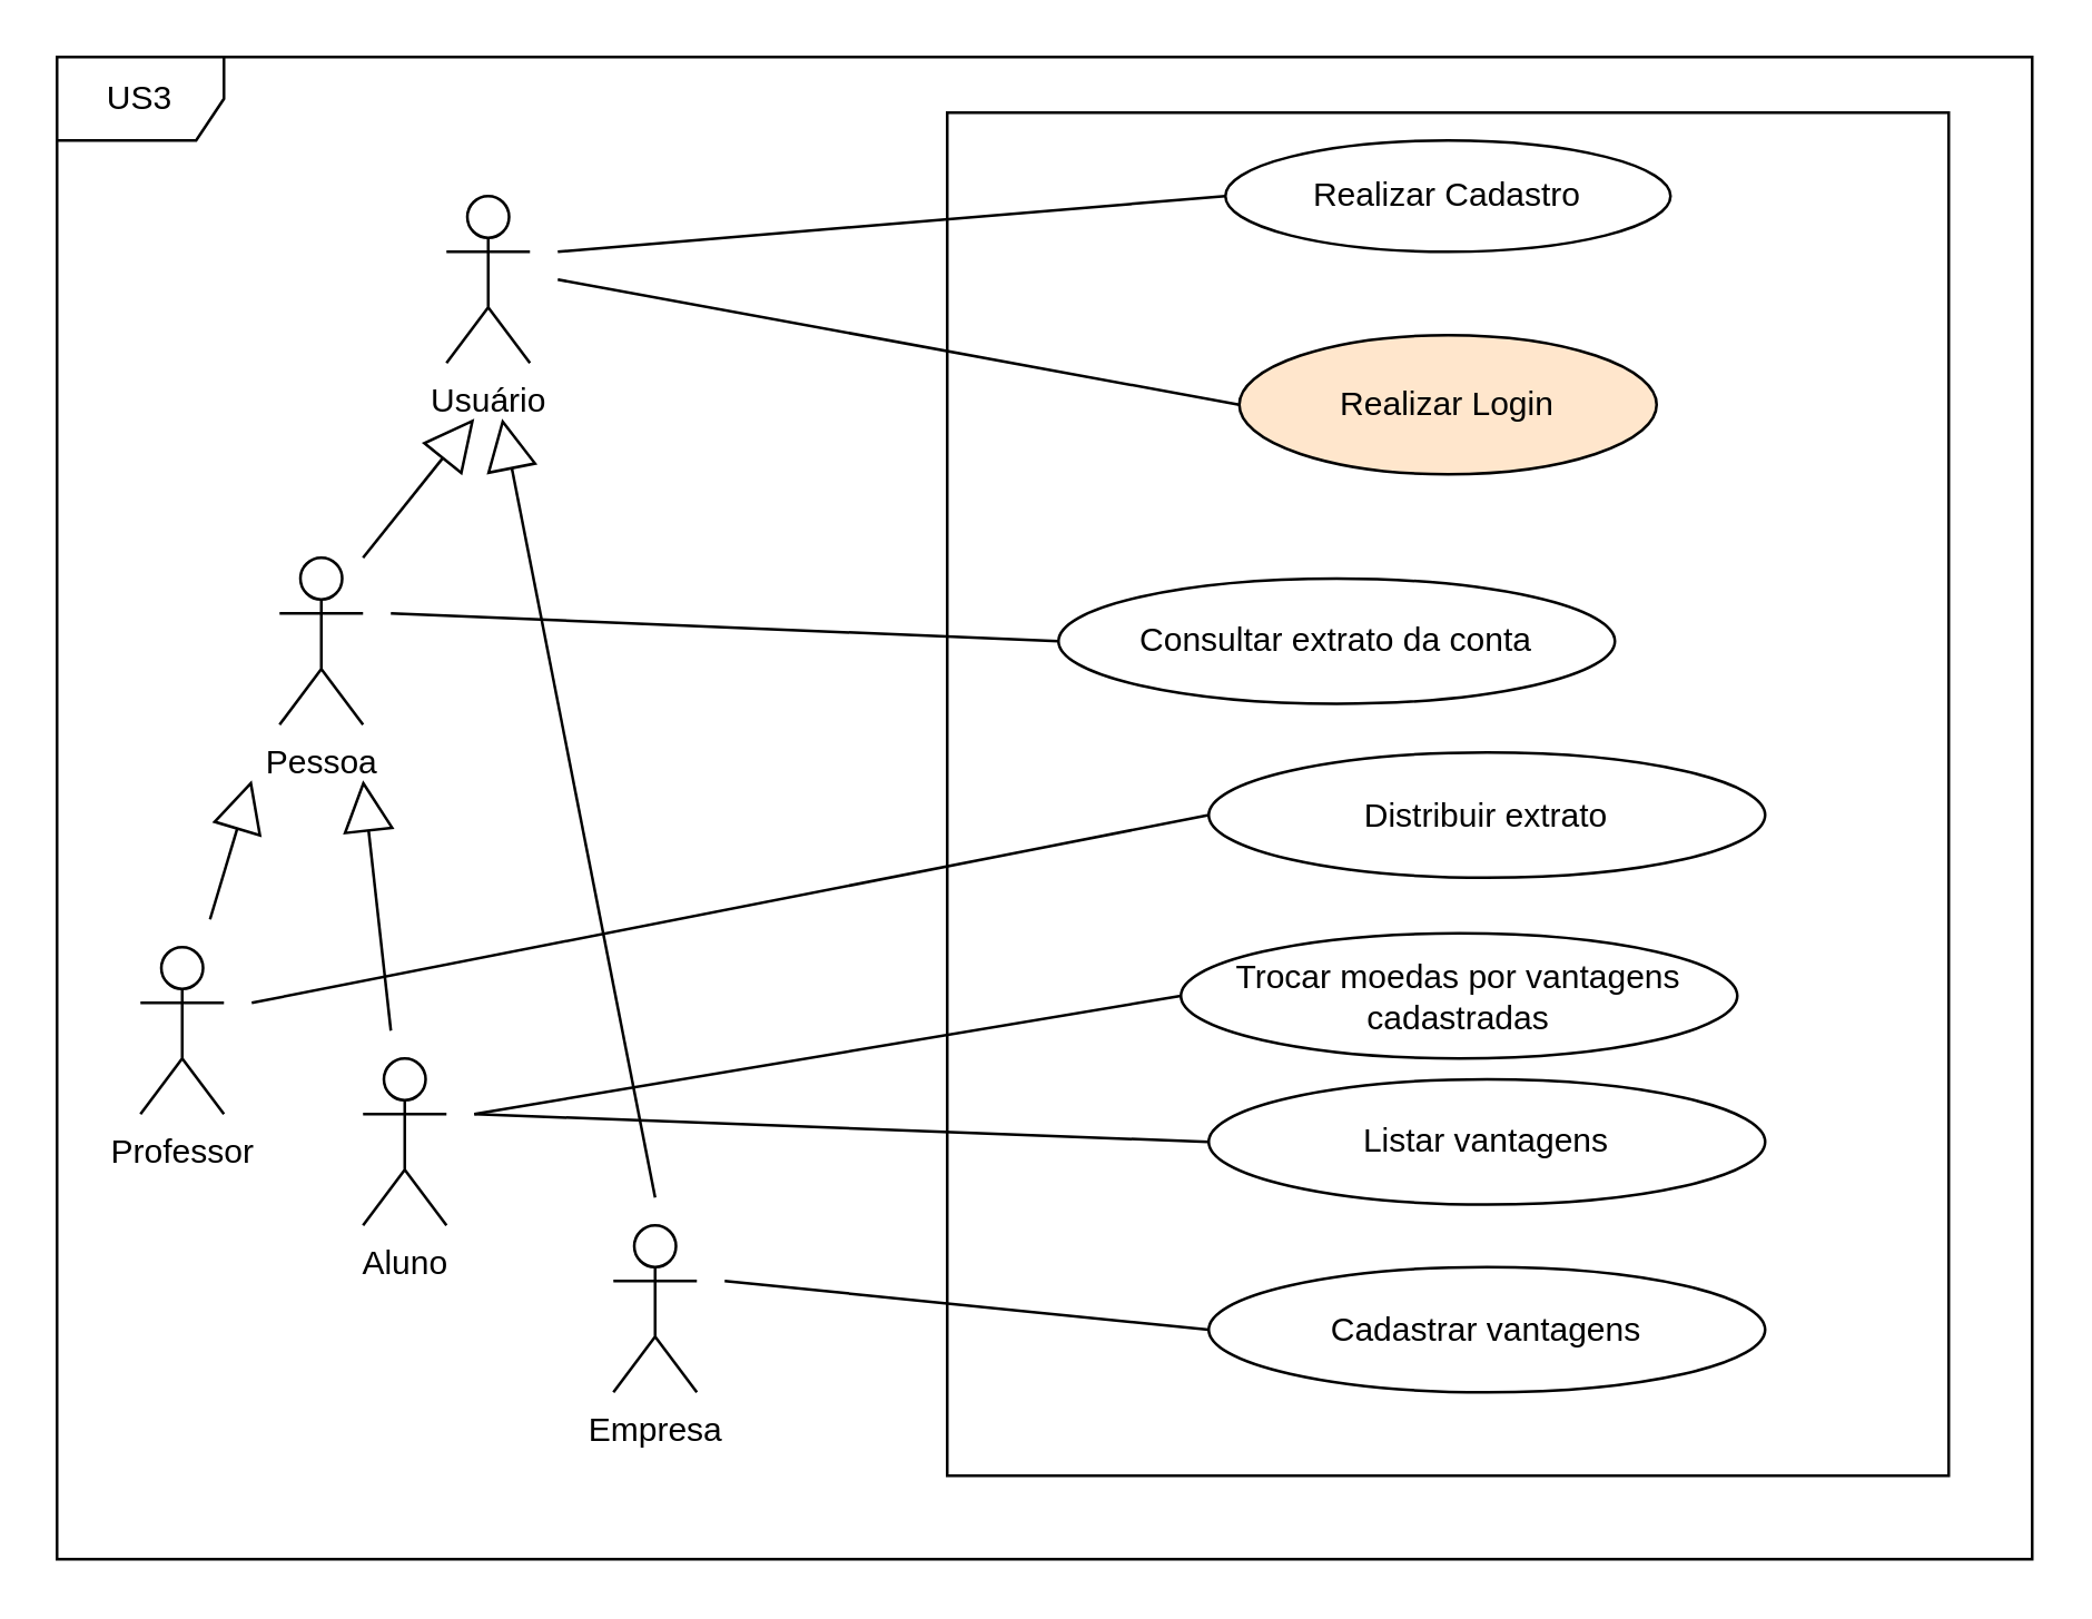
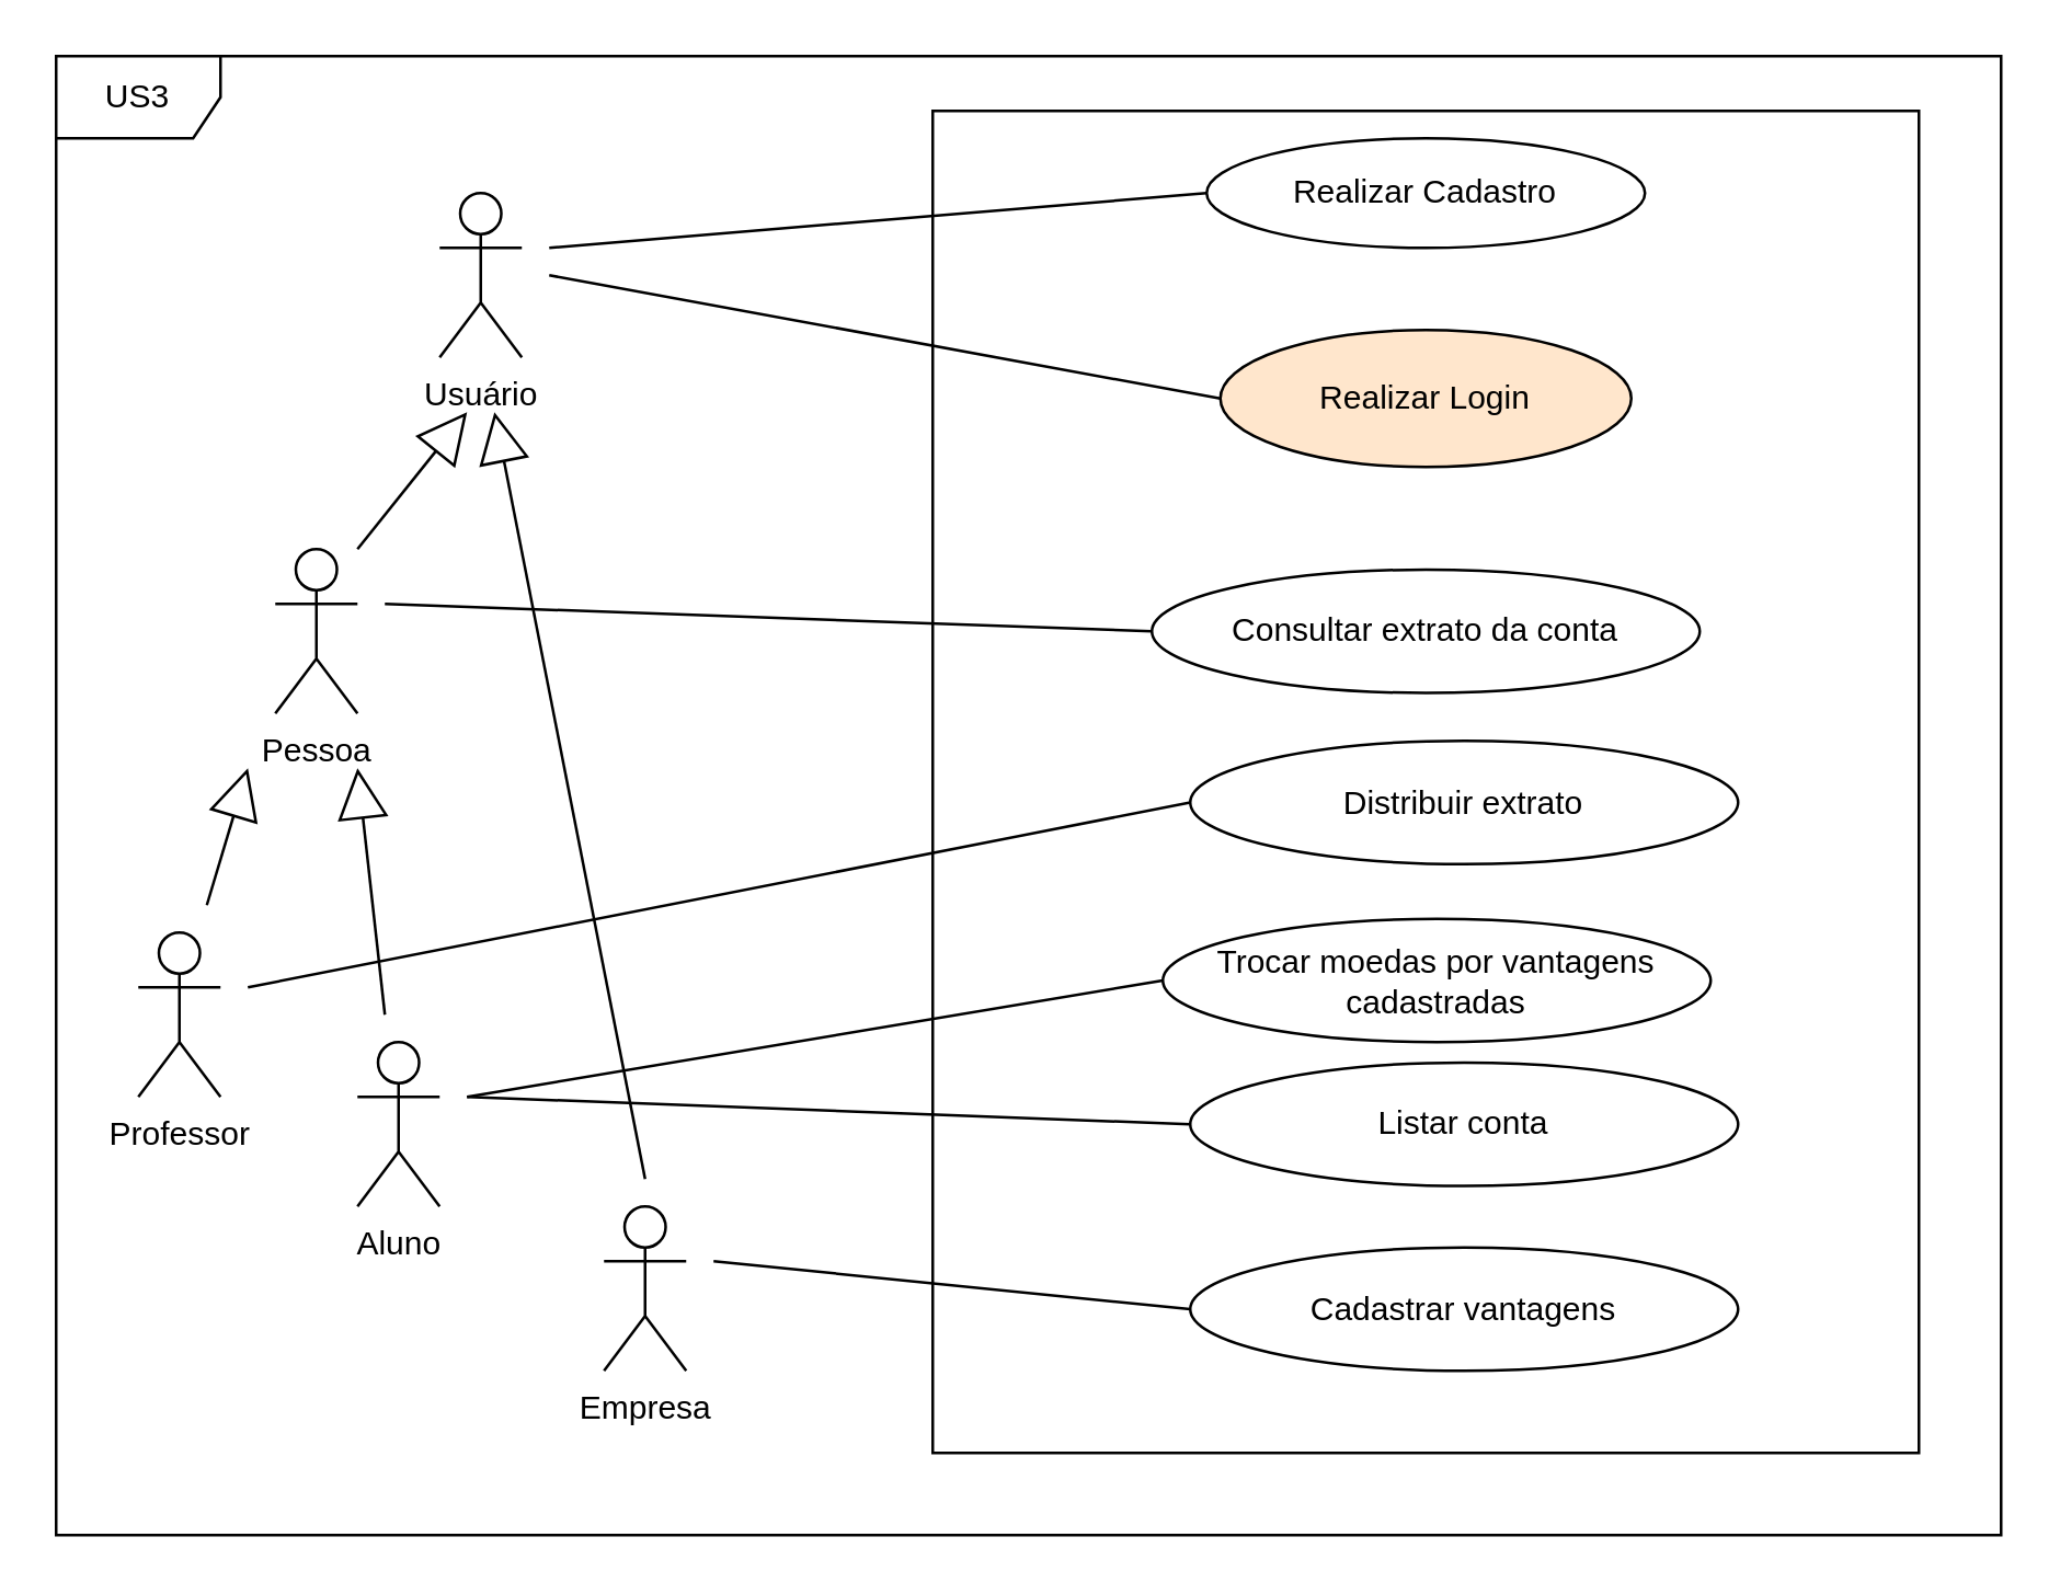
  <mxCell id="0" />
  <mxCell id="1" parent="0" />
  <mxCell id="2" value="Usuário&lt;br&gt;" style="shape=umlActor;verticalLabelPosition=bottom;verticalAlign=top;html=1;outlineConnect=0;" parent="1" vertex="1"><mxGeometry x="160" y="70" width="30" height="60" as="geometry" /></mxCell>
  <mxCell id="3" value="Empresa" style="shape=umlActor;verticalLabelPosition=bottom;verticalAlign=top;html=1;outlineConnect=0;" parent="1" vertex="1"><mxGeometry x="220" y="440" width="30" height="60" as="geometry" /></mxCell>
  <mxCell id="4" value="Aluno" style="shape=umlActor;verticalLabelPosition=bottom;verticalAlign=top;html=1;outlineConnect=0;" parent="1" vertex="1"><mxGeometry x="130" y="380" width="30" height="60" as="geometry" /></mxCell>
  <mxCell id="5" value="Professor" style="shape=umlActor;verticalLabelPosition=bottom;verticalAlign=top;html=1;outlineConnect=0;" parent="1" vertex="1"><mxGeometry x="50" y="340" width="30" height="60" as="geometry" /></mxCell>
  <mxCell id="6" value="Pessoa" style="shape=umlActor;verticalLabelPosition=bottom;verticalAlign=top;html=1;outlineConnect=0;" parent="1" vertex="1"><mxGeometry x="100" y="200" width="30" height="60" as="geometry" /></mxCell>
  <mxCell id="7" value="" style="endArrow=block;endSize=16;endFill=0;html=1;rounded=0;" parent="1" edge="1"><mxGeometry x="0.002" width="160" relative="1" as="geometry"><mxPoint x="75" y="330" as="sourcePoint" /><mxPoint x="90" y="280" as="targetPoint" /><mxPoint as="offset" /></mxGeometry></mxCell>
  <mxCell id="8" value="" style="endArrow=block;endSize=16;endFill=0;html=1;rounded=0;" parent="1" edge="1"><mxGeometry width="160" relative="1" as="geometry"><mxPoint x="130" y="200" as="sourcePoint" /><mxPoint x="170" y="150" as="targetPoint" /></mxGeometry></mxCell>
  <mxCell id="9" value="" style="endArrow=block;endSize=16;endFill=0;html=1;rounded=0;" parent="1" edge="1"><mxGeometry width="160" relative="1" as="geometry"><mxPoint x="235" y="430" as="sourcePoint" /><mxPoint x="180" y="150" as="targetPoint" /></mxGeometry></mxCell>
  <mxCell id="10" value="" style="endArrow=block;endSize=16;endFill=0;html=1;rounded=0;" parent="1" edge="1"><mxGeometry width="160" relative="1" as="geometry"><mxPoint x="140" y="370" as="sourcePoint" /><mxPoint x="130" y="280" as="targetPoint" /></mxGeometry></mxCell>
  <mxCell id="11" value="US3" style="shape=umlFrame;whiteSpace=wrap;html=1;pointerEvents=0;" parent="1" vertex="1"><mxGeometry y="20" width="710" height="540" as="geometry" x="20" /></mxCell>
  <mxCell id="12" value="" style="rounded=0;whiteSpace=wrap;html=1;" parent="1" vertex="1"><mxGeometry x="340" y="40" width="360" height="490" as="geometry" /></mxCell>
  <mxCell id="13" value="Realizar Cadastro" style="ellipse;whiteSpace=wrap;html=1;" parent="1" vertex="1"><mxGeometry x="440" y="50" width="160" height="40" as="geometry" /></mxCell>
  <mxCell id="14" value="Realizar Login" style="ellipse;whiteSpace=wrap;html=1;fillColor=#ffe6cc;" parent="1" vertex="1"><mxGeometry x="445" y="120" width="150" height="50" as="geometry" /></mxCell>
- <mxCell id="15" value="Consultar extrato da conta" style="ellipse;whiteSpace=wrap;html=1;" parent="1" vertex="1"><mxGeometry x="380" y="207.5" width="200" height="45" as="geometry" /></mxCell>
+ <mxCell id="15" value="Consultar extrato da conta" style="ellipse;whiteSpace=wrap;html=1;" parent="1" vertex="1"><mxGeometry x="420" y="207.5" width="200" height="45" as="geometry" /></mxCell>
  <mxCell id="16" value="Distribuir extrato" style="ellipse;whiteSpace=wrap;html=1;" parent="1" vertex="1"><mxGeometry x="434" y="270" width="200" height="45" as="geometry" /></mxCell>
  <mxCell id="17" value="Trocar moedas por vantagens cadastradas" style="ellipse;whiteSpace=wrap;html=1;" parent="1" vertex="1"><mxGeometry x="424" y="335" width="200" height="45" as="geometry" /></mxCell>
  <mxCell id="18" value="" style="endArrow=none;html=1;rounded=0;entryX=0;entryY=0.5;entryDx=0;entryDy=0;" parent="1" target="13" edge="1"><mxGeometry width="50" height="50" relative="1" as="geometry"><mxPoint x="200" y="90" as="sourcePoint" /><mxPoint x="460" y="340" as="targetPoint" /></mxGeometry></mxCell>
  <mxCell id="19" value="" style="endArrow=none;html=1;rounded=0;entryX=0;entryY=0.5;entryDx=0;entryDy=0;" parent="1" target="14" edge="1"><mxGeometry width="50" height="50" relative="1" as="geometry"><mxPoint x="200" y="100" as="sourcePoint" /><mxPoint x="450" y="85" as="targetPoint" /></mxGeometry></mxCell>
  <mxCell id="20" value="" style="endArrow=none;html=1;rounded=0;entryX=0;entryY=0.5;entryDx=0;entryDy=0;" parent="1" target="15" edge="1"><mxGeometry width="50" height="50" relative="1" as="geometry"><mxPoint x="140" y="220" as="sourcePoint" /><mxPoint x="455" y="155" as="targetPoint" /></mxGeometry></mxCell>
  <mxCell id="21" value="" style="endArrow=none;html=1;rounded=0;entryX=0;entryY=0.5;entryDx=0;entryDy=0;" parent="1" target="16" edge="1"><mxGeometry width="50" height="50" relative="1" as="geometry"><mxPoint x="90" y="360" as="sourcePoint" /><mxPoint x="475" y="175" as="targetPoint" /></mxGeometry></mxCell>
  <mxCell id="22" value="" style="endArrow=none;html=1;rounded=0;entryX=0;entryY=0.5;entryDx=0;entryDy=0;" parent="1" target="17" edge="1"><mxGeometry width="50" height="50" relative="1" as="geometry"><mxPoint x="170" y="400" as="sourcePoint" /><mxPoint x="485" y="185" as="targetPoint" /></mxGeometry></mxCell>
  <mxCell id="23" value="Cadastrar vantagens" style="ellipse;whiteSpace=wrap;html=1;" parent="1" vertex="1"><mxGeometry x="434" y="455" width="200" height="45" as="geometry" /></mxCell>
  <mxCell id="24" value="" style="endArrow=none;html=1;rounded=0;entryX=0;entryY=0.5;entryDx=0;entryDy=0;" parent="1" target="23" edge="1"><mxGeometry width="50" height="50" relative="1" as="geometry"><mxPoint x="260" y="460" as="sourcePoint" /><mxPoint x="460" y="350" as="targetPoint" /></mxGeometry></mxCell>
- <mxCell id="25" value="Listar vantagens" style="ellipse;whiteSpace=wrap;html=1;" vertex="1" parent="1"><mxGeometry x="434" y="387.5" width="200" height="45" as="geometry" /></mxCell>
+ <mxCell id="25" value="Listar conta" style="ellipse;whiteSpace=wrap;html=1;" vertex="1" parent="1"><mxGeometry x="434" y="387.5" width="200" height="45" as="geometry" /></mxCell>
  <mxCell id="26" value="" style="endArrow=none;html=1;rounded=0;entryX=0;entryY=0.5;entryDx=0;entryDy=0;" edge="1" parent="1" target="25"><mxGeometry width="50" height="50" relative="1" as="geometry"><mxPoint x="170" y="400" as="sourcePoint" /><mxPoint x="444" y="368" as="targetPoint" /></mxGeometry></mxCell>
